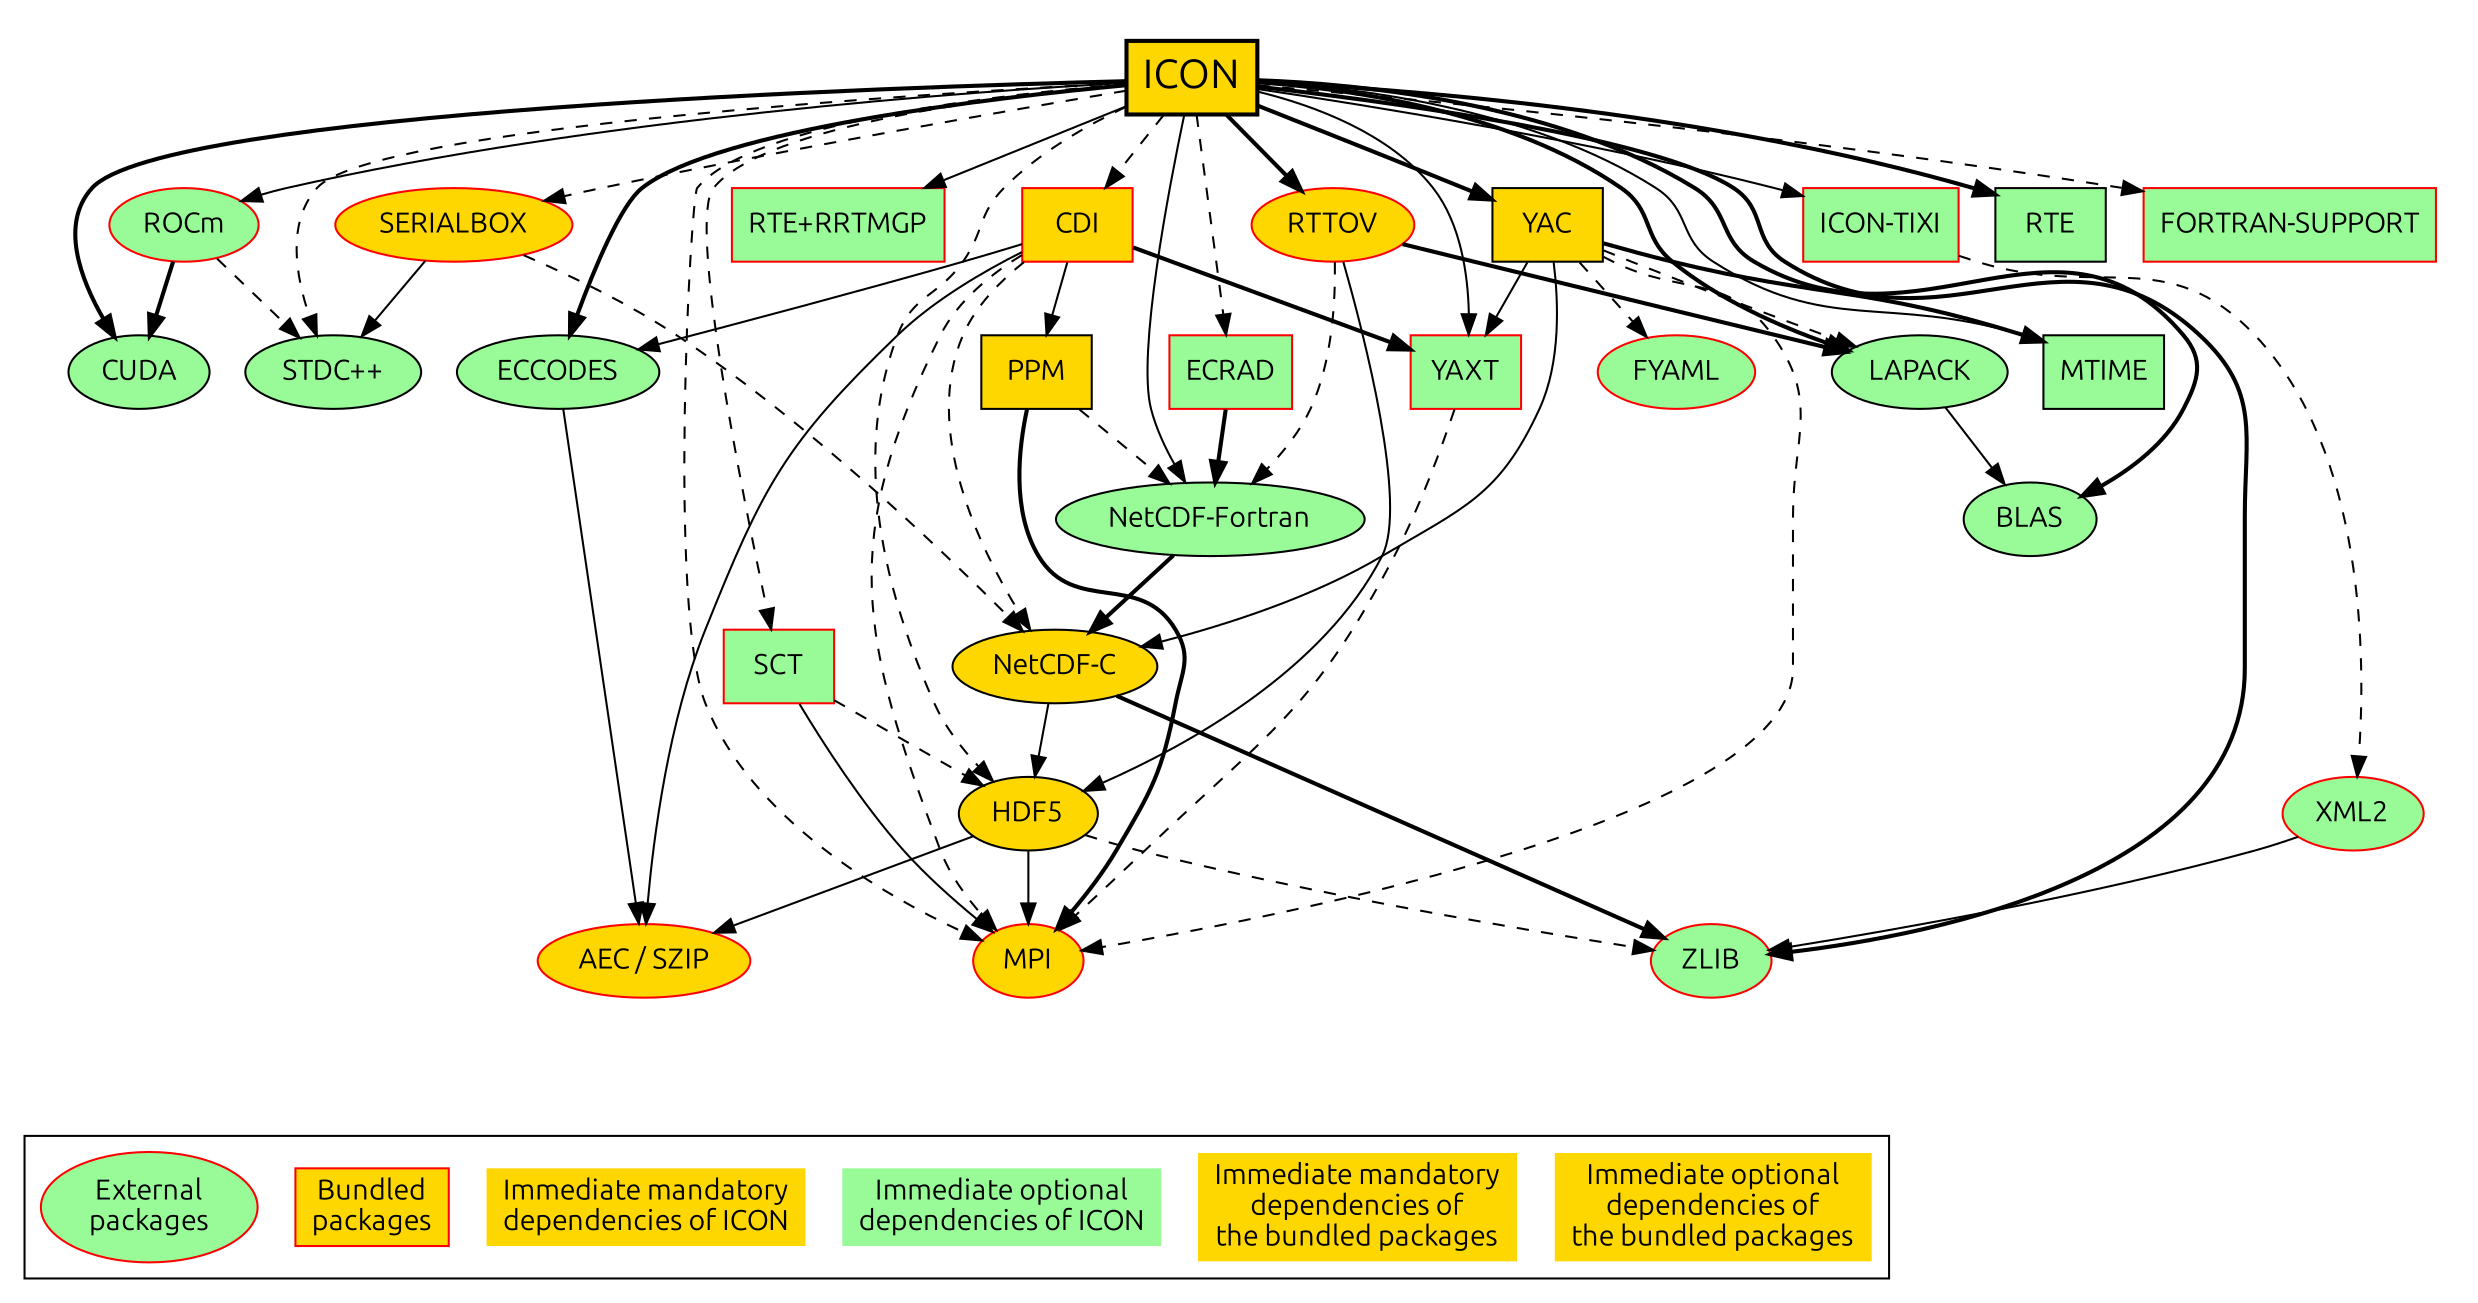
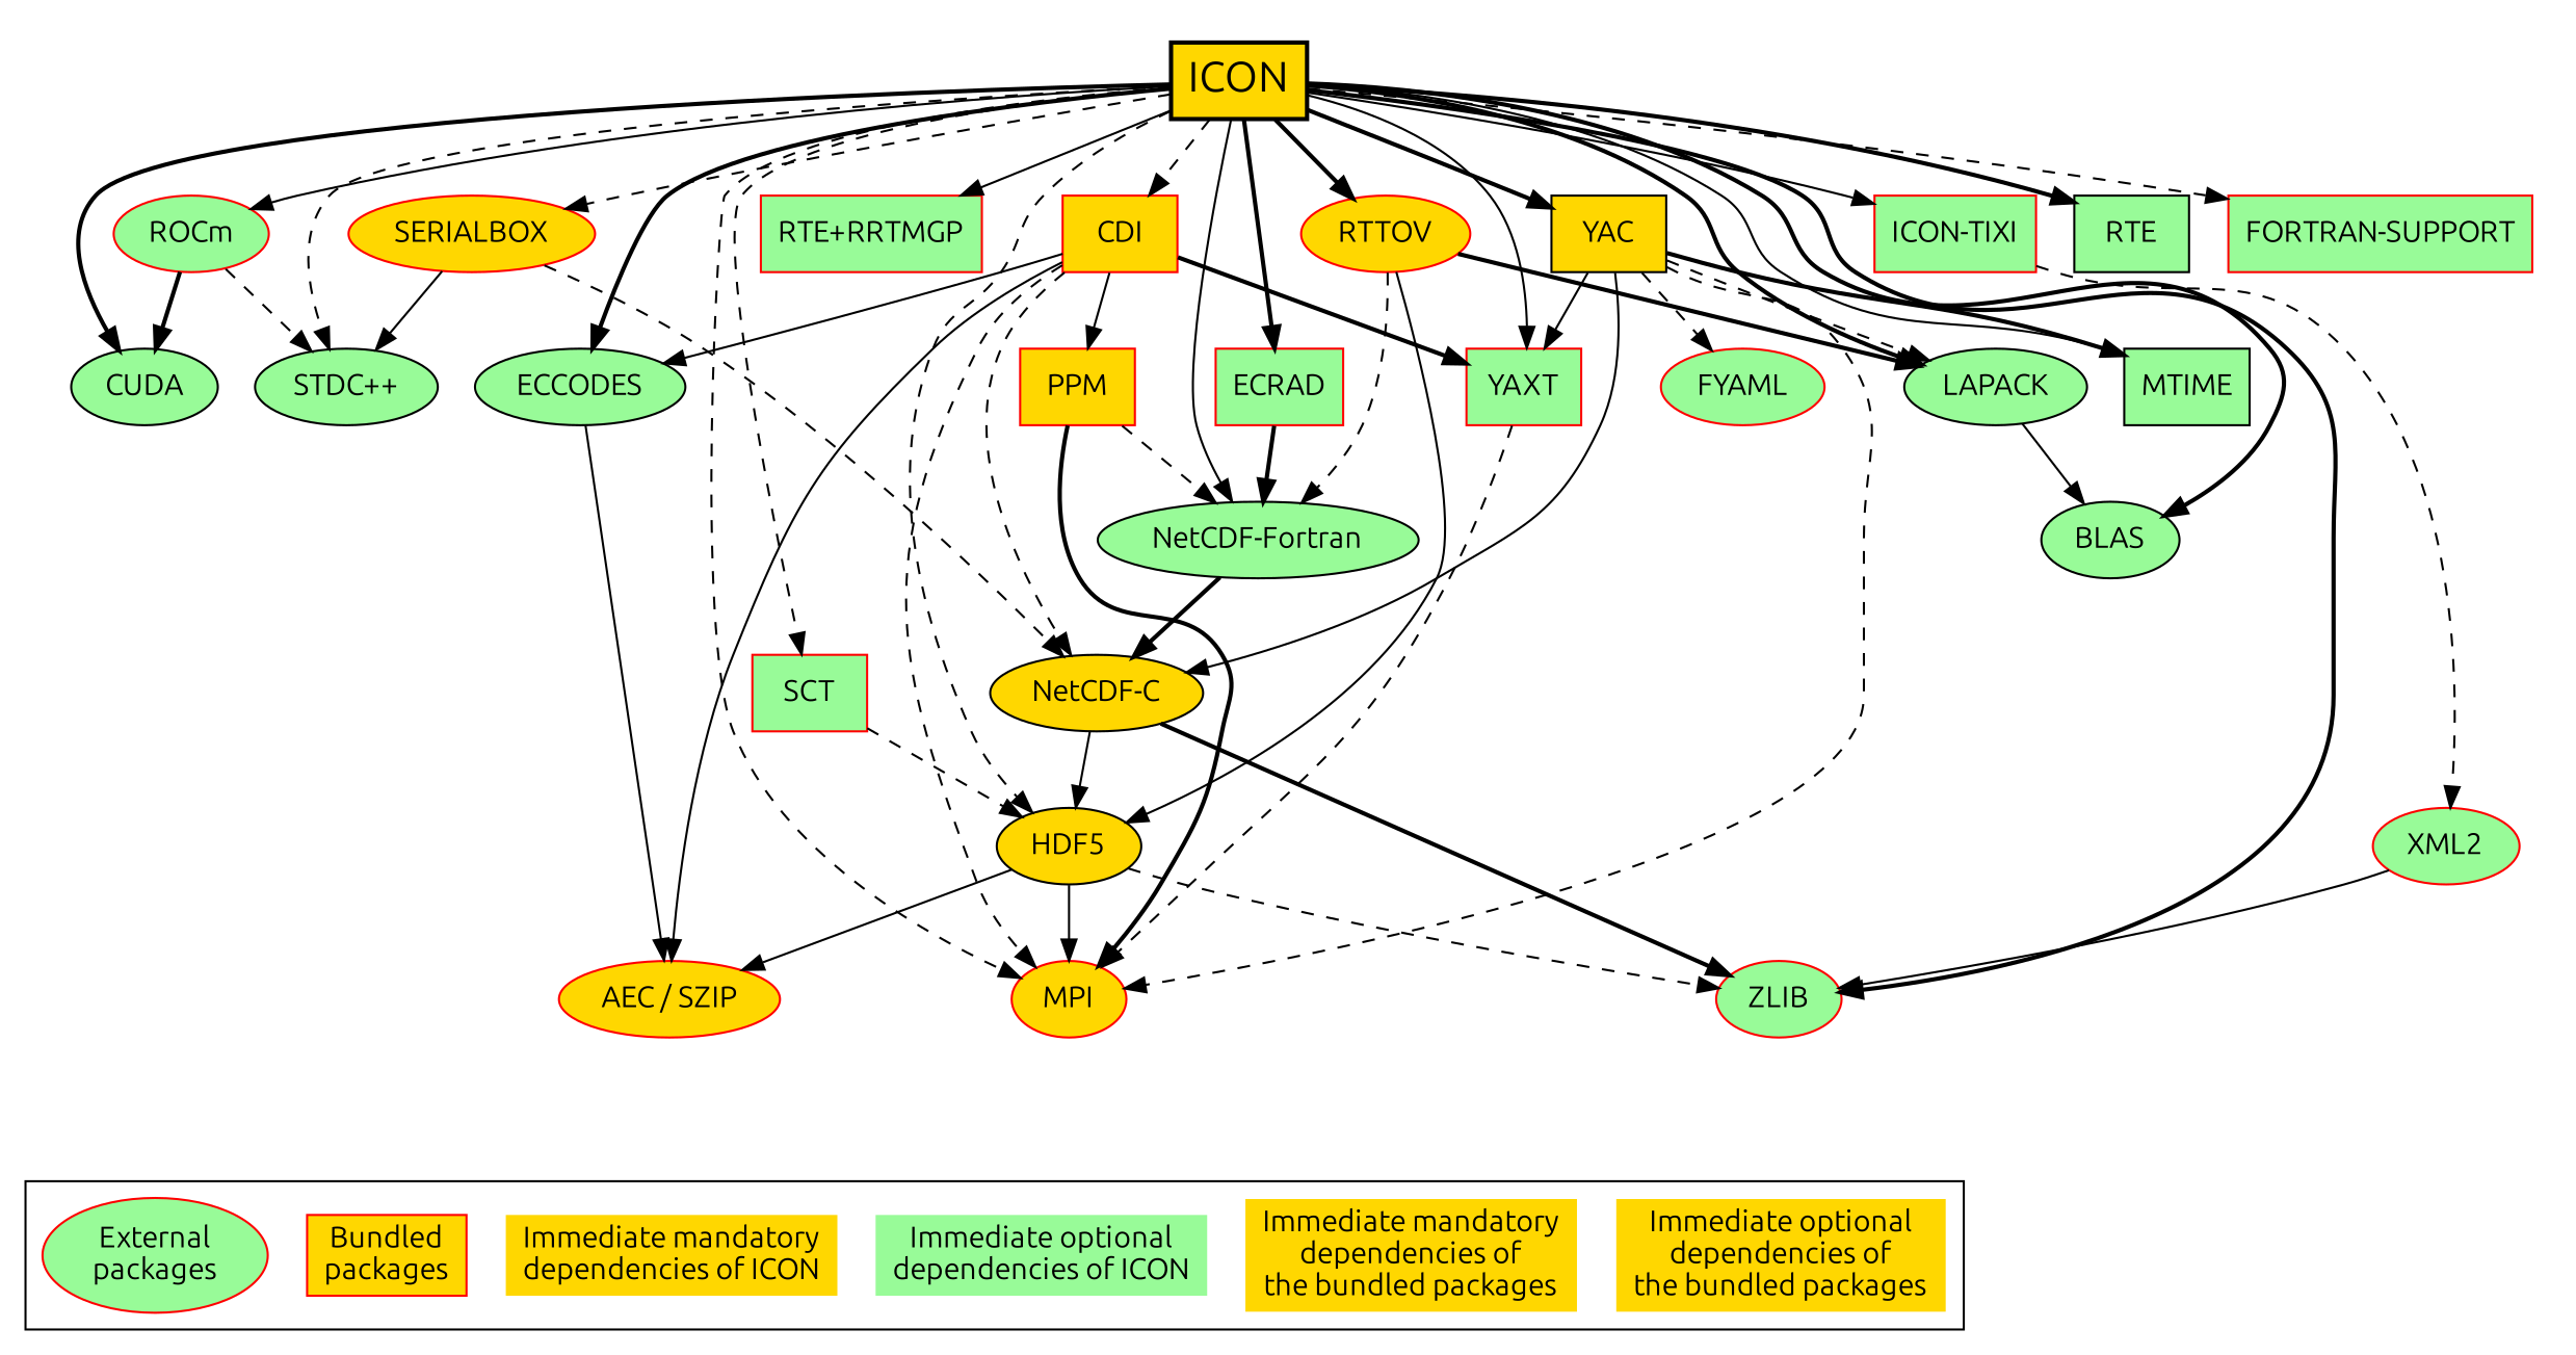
  digraph {
    fontname=Ubuntu
    node [fillcolor=palegreen fontname=Ubuntu shape=oval style=filled color=red]
    edge [fontname=Ubuntu style=dashed]
    bottomNode [fillcolor="#79C547" shape=point style=invis color=""]
    ICON [color=black fillcolor=gold fontsize=20 penwidth=2.0 shape=box]
    "STDC++" [color=black]
    CUDA [color=black]
    ROCm
    MPI [fillcolor=gold]
    ZLIB
    HDF5 [color=black fillcolor=gold]
    "NetCDF-Fortran" [color=black]
    "RTE+RRTMGP" [shape=box]
    ECRAD [shape=box]
    BLAS [color=black]
    LAPACK [color=black]
    RTTOV [fillcolor=gold]
    SCT [shape=box]
    YAXT [shape=box]
    ECCODES [color=black]
    CDI [fillcolor=gold shape=box]
    SERIALBOX [fillcolor=gold]
    MTIME [color=black shape=box]
    YAC [color=black fillcolor=gold shape=box]
    "ICON-TIXI" [shape=box]
    n23 [color=black label=RTE shape=box]
    "FORTRAN-SUPPORT" [shape=box]
    "AEC / SZIP" [fillcolor=gold]
    "NetCDF-C" [color=black fillcolor=gold]
-   PPM [color=black fillcolor=gold shape=box]
+   PPM [fillcolor=gold shape=box]
    FYAML
    XML2
    n30 [label="External\npackages"]
    n31 [fillcolor=gold label="Bundled\npackages" shape=box]
    n32 [color=black fillcolor=gold label="Immediate mandatory\ndependencies of ICON" shape=plaintext]
    n33 [label="Immediate optional\ndependencies of ICON" shape=plaintext]
    n34 [fillcolor=gold label="Immediate mandatory\ndependencies of\nthe bundled packages" shape=plaintext]
    n35 [color=black fillcolor=gold label="Immediate optional\ndependencies of\nthe bundled packages" shape=plaintext]
    subgraph cluster_1 {
      peripheries=0
      ICON
      "STDC++"
      CUDA
      ROCm
      MPI
      ZLIB
      HDF5
      "NetCDF-Fortran"
      "RTE+RRTMGP"
      ECRAD
      BLAS
      LAPACK
      RTTOV
      SCT
      YAXT
      ECCODES
      CDI
      SERIALBOX
      MTIME
      YAC
      "ICON-TIXI"
      n23
      "FORTRAN-SUPPORT"
      "AEC / SZIP"
      "NetCDF-C"
      PPM
      FYAML
      XML2
      subgraph sub_2 {
        peripheries=0
        rank=sink
        bottomNode
      }
    }
    subgraph cluster_3 {
      subgraph sub_4 {
        rank=same
        n30
        n31
        n32
        n33
        n34
        n35
      }
    }
    bottomNode -> n30 [headport=nw style=invis]
    ICON -> "STDC++"
    ICON -> CUDA [style=bold]
    ICON -> ROCm [style=solid]
    ICON -> MPI
    ICON -> ZLIB [style=bold]
    ICON -> HDF5
    ICON -> "NetCDF-Fortran" [style=solid]
    ICON -> "RTE+RRTMGP" [style=solid]
-   ICON -> ECRAD
+   ICON -> ECRAD [style=bold]
    ICON -> BLAS [style=bold]
    ICON -> LAPACK [style=bold]
    ICON -> RTTOV [style=bold]
    ICON -> SCT
    ICON -> YAXT [style=solid]
    ICON -> ECCODES [style=bold]
    ICON -> CDI
    ICON -> SERIALBOX
    ICON -> MTIME [style=solid]
    ICON -> YAC [style=bold]
    ICON -> "ICON-TIXI" [style=solid]
    ICON -> n23 [style=bold]
    ICON -> "FORTRAN-SUPPORT"
    ROCm -> "STDC++"
    ROCm -> CUDA [style=bold]
    HDF5 -> MPI [style=solid]
    HDF5 -> ZLIB
    HDF5 -> "AEC / SZIP" [style=solid]
    "NetCDF-Fortran" -> "NetCDF-C" [style=bold]
    ECRAD -> "NetCDF-Fortran" [style=bold]
    LAPACK -> BLAS [style=solid]
    RTTOV -> HDF5 [style=solid]
    RTTOV -> "NetCDF-Fortran"
    RTTOV -> LAPACK [style=bold]
-   SCT -> MPI [style=solid]
    SCT -> HDF5
    YAXT -> MPI
    ECCODES -> "AEC / SZIP" [style=solid]
    CDI -> MPI
    CDI -> YAXT [style=bold]
    CDI -> ECCODES [style=solid]
    CDI -> "AEC / SZIP" [style=solid]
    CDI -> "NetCDF-C"
    CDI -> PPM [style=solid]
    SERIALBOX -> "STDC++" [style=solid]
    SERIALBOX -> "NetCDF-C"
    YAC -> MPI
    YAC -> LAPACK
    YAC -> YAXT [style=solid]
    YAC -> MTIME [style=bold]
    YAC -> "NetCDF-C" [style=solid]
    YAC -> FYAML
    "ICON-TIXI" -> XML2
    "NetCDF-C" -> ZLIB [style=bold]
    "NetCDF-C" -> HDF5 [style=solid]
    PPM -> MPI [style=bold]
    PPM -> "NetCDF-Fortran"
    XML2 -> ZLIB [style=solid]
    n30 -> n31 [style=invis]
    n31 -> n32 [style=invis]
    n32 -> n33 [style=invis]
    n33 -> n34 [style=invis]
    n34 -> n35 [style=invis]
  }
